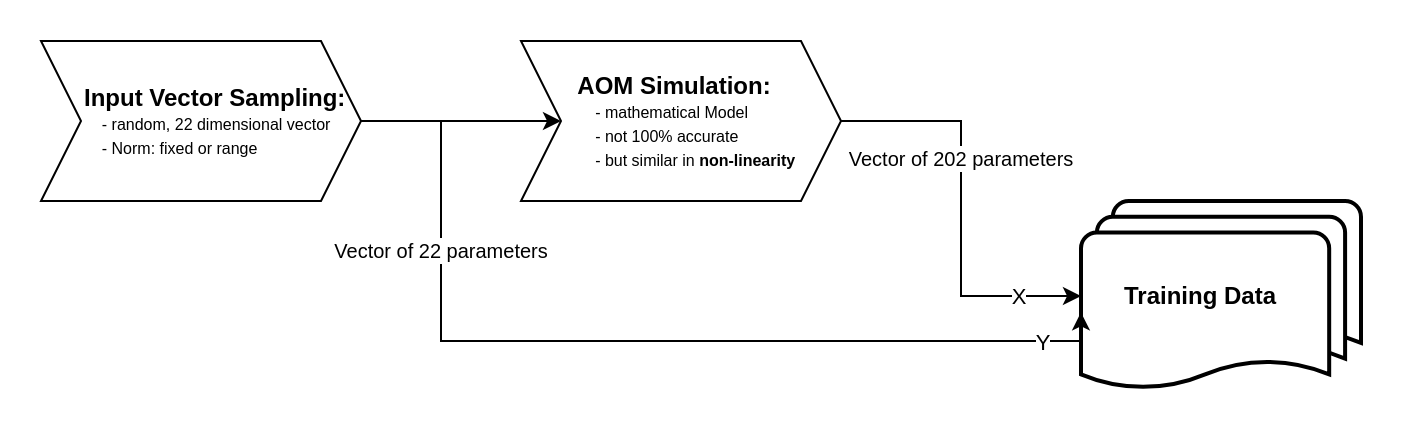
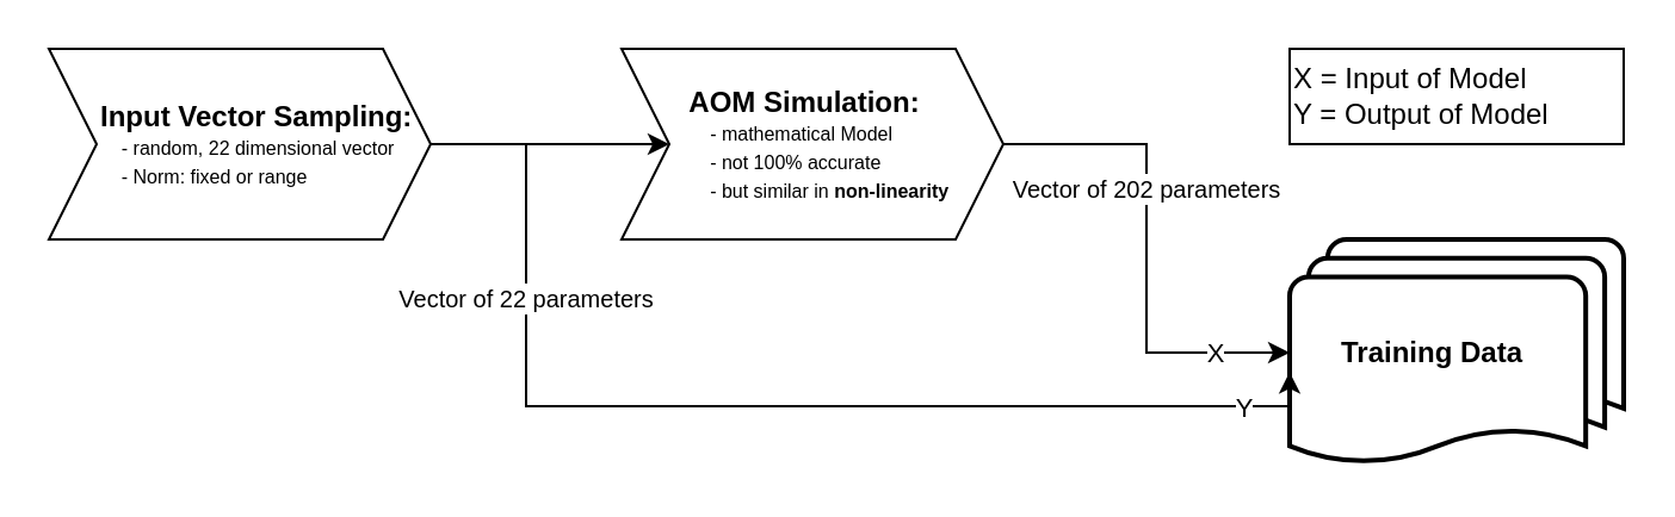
  <mxCell id="0" />
  <mxCell id="1" parent="0" />
  <mxCell id="2" style="edgeStyle=orthogonalEdgeStyle;rounded=0;orthogonalLoop=1;jettySize=auto;html=1;exitX=1;exitY=0.5;exitDx=0;exitDy=0;entryX=0;entryY=0.5;entryDx=0;entryDy=0;" parent="1" source="3" target="7" edge="1"><mxGeometry relative="1" as="geometry" /></mxCell>
  <mxCell id="3" value="&lt;div style=&quot;line-height: 100%;&quot;&gt;&lt;b&gt;&amp;nbsp; &amp;nbsp; &amp;nbsp; Input Vector Sampling:&lt;/b&gt;&lt;div&gt;&lt;font style=&quot;font-size: 8px; line-height: 100%;&quot;&gt;&lt;span style=&quot;white-space: pre;&quot;&gt;&#09;&amp;nbsp;&lt;/span&gt;&amp;nbsp; &amp;nbsp; -&amp;nbsp;random, 22 dimensional vector&lt;/font&gt;&lt;br&gt;&lt;/div&gt;&lt;div&gt;&lt;font style=&quot;font-size: 8px; line-height: 100%;&quot;&gt;&lt;span style=&quot;white-space: pre;&quot;&gt;&#09;&lt;/span&gt;&amp;nbsp; &amp;nbsp; &amp;nbsp;- Norm: fixed or range&lt;/font&gt;&lt;/div&gt;&lt;/div&gt;" style="shape=step;perimeter=stepPerimeter;whiteSpace=wrap;html=1;fixedSize=1;size=20;align=left;" parent="1" vertex="1"><mxGeometry x="20" y="20" width="160" height="80" as="geometry" /></mxCell>
  <mxCell id="4" style="edgeStyle=orthogonalEdgeStyle;rounded=0;orthogonalLoop=1;jettySize=auto;html=1;exitX=1;exitY=0.5;exitDx=0;exitDy=0;" parent="1" source="7" target="8" edge="1"><mxGeometry relative="1" as="geometry" /></mxCell>
  <mxCell id="5" value="X" style="edgeLabel;html=1;align=center;verticalAlign=middle;resizable=0;points=[];" parent="4" vertex="1" connectable="0"><mxGeometry x="0.699" relative="1" as="geometry"><mxPoint as="offset" /></mxGeometry></mxCell>
  <mxCell id="6" value="&lt;font style=&quot;font-size: 10px;&quot;&gt;Vector of 202 parameters&lt;/font&gt;" style="edgeLabel;html=1;align=center;verticalAlign=middle;resizable=0;points=[];" parent="4" vertex="1" connectable="0"><mxGeometry x="-0.252" y="-1" relative="1" as="geometry"><mxPoint as="offset" /></mxGeometry></mxCell>
  <mxCell id="7" value="&lt;div style=&quot;line-height: 100%;&quot;&gt;&lt;b&gt;&lt;span style=&quot;white-space: pre;&quot;&gt;&#09;&lt;/span&gt;AOM Simulation:&lt;/b&gt;&lt;div&gt;&lt;font style=&quot;font-size: 8px; line-height: 100%;&quot;&gt;&lt;span style=&quot;white-space: pre;&quot;&gt;&#09;&lt;span style=&quot;white-space: pre;&quot;&gt;&#09;&lt;/span&gt;&lt;/span&gt;- mathematical Model&lt;/font&gt;&lt;br&gt;&lt;/div&gt;&lt;div&gt;&lt;font style=&quot;font-size: 8px; line-height: 100%;&quot;&gt;&lt;span style=&quot;white-space: pre;&quot;&gt;&#09;&lt;/span&gt;&lt;span style=&quot;white-space: pre;&quot;&gt;&#09;&lt;/span&gt;- not 100% accurate&lt;br&gt;&lt;/font&gt;&lt;/div&gt;&lt;div&gt;&lt;font style=&quot;font-size: 8px; line-height: 100%;&quot;&gt;&lt;span style=&quot;white-space: pre;&quot;&gt;&#09;&lt;/span&gt;&lt;span style=&quot;white-space: pre;&quot;&gt;&#09;&lt;/span&gt;- but similar in &lt;b&gt;non-linearity&lt;/b&gt;&lt;/font&gt;&lt;/div&gt;&lt;/div&gt;" style="shape=step;perimeter=stepPerimeter;whiteSpace=wrap;html=1;fixedSize=1;size=20;align=left;" parent="1" vertex="1"><mxGeometry x="260" y="20" width="160" height="80" as="geometry" /></mxCell>
  <mxCell id="8" value="&lt;b&gt;Training Data&amp;nbsp; &amp;nbsp; &amp;nbsp;&amp;nbsp;&lt;/b&gt;" style="strokeWidth=2;html=1;shape=mxgraph.flowchart.multi-document;whiteSpace=wrap;align=center;" parent="1" vertex="1"><mxGeometry x="540" y="100" width="140" height="95" as="geometry" /></mxCell>
  <mxCell id="9" style="edgeStyle=orthogonalEdgeStyle;rounded=0;orthogonalLoop=1;jettySize=auto;html=1;exitX=1;exitY=0.5;exitDx=0;exitDy=0;entryX=0;entryY=0.586;entryDx=0;entryDy=0;entryPerimeter=0;" parent="1" source="3" target="8" edge="1"><mxGeometry relative="1" as="geometry"><Array as="points"><mxPoint x="220" y="60" /><mxPoint x="220" y="170" /></Array></mxGeometry></mxCell>
  <mxCell id="10" value="Y" style="edgeLabel;html=1;align=center;verticalAlign=middle;resizable=0;points=[];" parent="9" vertex="1" connectable="0"><mxGeometry x="0.857" relative="1" as="geometry"><mxPoint as="offset" /></mxGeometry></mxCell>
  <mxCell id="11" value="&lt;font style=&quot;font-size: 10px;&quot;&gt;Vector of 22 parameters&lt;/font&gt;" style="edgeLabel;html=1;align=center;verticalAlign=middle;resizable=0;points=[];" parent="9" vertex="1" connectable="0"><mxGeometry x="-0.531" y="-1" relative="1" as="geometry"><mxPoint y="-10" as="offset" /></mxGeometry></mxCell>
+ <mxCell id="12" value="X = Input of Model&lt;br&gt;Y = Output of Model&amp;nbsp; &amp;nbsp;" style="text;html=1;align=left;verticalAlign=middle;resizable=0;points=[];autosize=1;strokeColor=default;fillColor=none;" parent="1" vertex="1"><mxGeometry x="540" y="20" width="140" height="40" as="geometry" /></mxCell>
